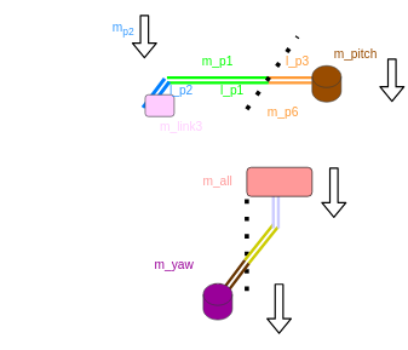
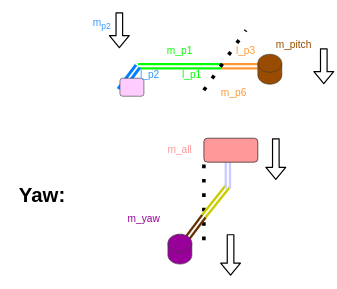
  <mxCell id="0" />
  <mxCell id="1" parent="0" />
  <mxCell id="2" value="" style="shape=link;html=1;strokeWidth=4;strokeColor=#00FF00;" edge="1" parent="1"><mxGeometry width="100" relative="1" as="geometry"><mxPoint x="229" y="110" as="sourcePoint" /><mxPoint x="369" y="110" as="targetPoint" /></mxGeometry></mxCell>
  <mxCell id="3" value="" style="shape=link;html=1;strokeWidth=5;strokeColor=#007FFF;" edge="1" parent="1"><mxGeometry width="100" relative="1" as="geometry"><mxPoint x="229" y="110" as="sourcePoint" /><mxPoint x="199" y="150" as="targetPoint" /></mxGeometry></mxCell>
  <mxCell id="4" value="" style="rounded=1;whiteSpace=wrap;html=1;fillColor=#FFCCFF;strokeColor=#36393d;" vertex="1" parent="1"><mxGeometry x="199" y="130" width="40" height="30" as="geometry" /></mxCell>
  <mxCell id="5" value="" style="shape=link;html=1;strokeWidth=4;strokeColor=#FF9933;" edge="1" parent="1"><mxGeometry width="100" relative="1" as="geometry"><mxPoint x="369" y="110" as="sourcePoint" /><mxPoint x="429" y="110" as="targetPoint" /></mxGeometry></mxCell>
  <mxCell id="6" value="" style="shape=cylinder3;whiteSpace=wrap;html=1;boundedLbl=1;backgroundOutline=1;size=15;fillColor=#994C00;strokeColor=#36393d;" vertex="1" parent="1"><mxGeometry x="429" y="90" width="40" height="50" as="geometry" /></mxCell>
  <mxCell id="7" value="" style="endArrow=none;dashed=1;html=1;dashPattern=1 3;strokeWidth=6;strokeColor=#000000;" edge="1" parent="1"><mxGeometry width="50" height="50" relative="1" as="geometry"><mxPoint x="339" y="150" as="sourcePoint" /><mxPoint x="409" y="50" as="targetPoint" /></mxGeometry></mxCell>
- <mxCell id="8" value="&lt;font color=&quot;#ffccff&quot; style=&quot;font-size: 17px;&quot;&gt;m_link3&lt;/font&gt;" style="text;html=1;strokeColor=none;fillColor=none;align=center;verticalAlign=middle;whiteSpace=wrap;rounded=0;" vertex="1" parent="1"><mxGeometry x="219" y="160" width="60" height="30" as="geometry" /></mxCell>
  <mxCell id="9" value="&lt;font color=&quot;#00ff00&quot; style=&quot;font-size: 17px;&quot;&gt;m_p1&lt;/font&gt;" style="text;html=1;strokeColor=none;fillColor=none;align=center;verticalAlign=middle;whiteSpace=wrap;rounded=0;" vertex="1" parent="1"><mxGeometry x="269" y="70" width="60" height="30" as="geometry" /></mxCell>
  <mxCell id="10" value="&lt;font color=&quot;#3399ff&quot; style=&quot;font-size: 17px;&quot;&gt;m&lt;sub&gt;p2&lt;/sub&gt;&lt;/font&gt;" style="text;html=1;strokeColor=none;fillColor=none;align=center;verticalAlign=middle;whiteSpace=wrap;rounded=0;" vertex="1" parent="1"><mxGeometry x="139" y="25" width="60" height="30" as="geometry" /></mxCell>
  <mxCell id="11" value="&lt;font color=&quot;#ff9933&quot; style=&quot;font-size: 17px;&quot;&gt;m_p6&lt;/font&gt;" style="text;html=1;strokeColor=none;fillColor=none;align=center;verticalAlign=middle;whiteSpace=wrap;rounded=0;" vertex="1" parent="1"><mxGeometry x="359" y="140" width="60" height="30" as="geometry" /></mxCell>
  <mxCell id="12" value="&lt;font color=&quot;#994c00&quot; style=&quot;font-size: 17px;&quot;&gt;m_pitch&lt;/font&gt;" style="text;html=1;strokeColor=none;fillColor=none;align=center;verticalAlign=middle;whiteSpace=wrap;rounded=0;" vertex="1" parent="1"><mxGeometry x="459" y="60" width="60" height="30" as="geometry" /></mxCell>
  <mxCell id="13" value="" style="shape=flexArrow;endArrow=classic;html=1;strokeColor=#000000;strokeWidth=2;fontSize=17;fontColor=#FF9933;" edge="1" parent="1"><mxGeometry width="50" height="50" relative="1" as="geometry"><mxPoint x="198" y="20" as="sourcePoint" /><mxPoint x="198" y="80" as="targetPoint" /></mxGeometry></mxCell>
  <mxCell id="14" value="" style="shape=flexArrow;endArrow=classic;html=1;strokeColor=#000000;strokeWidth=2;fontSize=17;fontColor=#FF9933;" edge="1" parent="1"><mxGeometry width="50" height="50" relative="1" as="geometry"><mxPoint x="539" y="80" as="sourcePoint" /><mxPoint x="539" y="140" as="targetPoint" /></mxGeometry></mxCell>
  <mxCell id="15" value="l_p3" style="text;html=1;strokeColor=none;fillColor=none;align=center;verticalAlign=middle;whiteSpace=wrap;rounded=0;fontSize=17;fontColor=#FF9933;" vertex="1" parent="1"><mxGeometry x="379" y="70" width="60" height="30" as="geometry" /></mxCell>
  <mxCell id="16" value="&lt;font color=&quot;#00ff00&quot; style=&quot;font-size: 17px;&quot;&gt;l_p1&lt;/font&gt;" style="text;html=1;strokeColor=none;fillColor=none;align=center;verticalAlign=middle;whiteSpace=wrap;rounded=0;" vertex="1" parent="1"><mxGeometry x="289" y="110" width="60" height="30" as="geometry" /></mxCell>
  <mxCell id="17" value="&lt;font color=&quot;#3399ff&quot; style=&quot;font-size: 17px;&quot;&gt;l_p2&lt;/font&gt;" style="text;html=1;strokeColor=none;fillColor=none;align=center;verticalAlign=middle;whiteSpace=wrap;rounded=0;" vertex="1" parent="1"><mxGeometry x="229" y="110" width="40" height="30" as="geometry" /></mxCell>
  <mxCell id="18" value="" style="endArrow=none;dashed=1;html=1;dashPattern=1 3;strokeWidth=6;strokeColor=#000000;" edge="1" parent="1"><mxGeometry width="50" height="50" relative="1" as="geometry"><mxPoint x="339" y="400" as="sourcePoint" /><mxPoint x="339" y="270" as="targetPoint" /></mxGeometry></mxCell>
  <mxCell id="19" value="" style="shape=link;html=1;strokeWidth=4;strokeColor=#CCCC00;" edge="1" parent="1"><mxGeometry width="100" relative="1" as="geometry"><mxPoint x="339" y="360" as="sourcePoint" /><mxPoint x="379" y="310" as="targetPoint" /></mxGeometry></mxCell>
  <mxCell id="20" value="" style="shape=link;html=1;strokeWidth=4;strokeColor=#CCCCFF;" edge="1" parent="1"><mxGeometry width="100" relative="1" as="geometry"><mxPoint x="379" y="314" as="sourcePoint" /><mxPoint x="379" y="254" as="targetPoint" /></mxGeometry></mxCell>
  <mxCell id="21" value="" style="rounded=1;whiteSpace=wrap;html=1;fontSize=17;fontColor=#994C00;fillColor=#FF9999;" vertex="1" parent="1"><mxGeometry x="339" y="230" width="90" height="40" as="geometry" /></mxCell>
  <mxCell id="22" value="" style="shape=link;html=1;strokeWidth=4;strokeColor=#663300;startArrow=none;" edge="1" parent="1"><mxGeometry width="100" relative="1" as="geometry"><mxPoint x="309" y="400" as="sourcePoint" /><mxPoint x="339" y="360" as="targetPoint" /></mxGeometry></mxCell>
  <mxCell id="23" value="" style="shape=link;html=1;strokeWidth=4;strokeColor=#663300;endArrow=none;" edge="1" parent="1" target="24"><mxGeometry width="100" relative="1" as="geometry"><mxPoint x="299" y="410" as="sourcePoint" /><mxPoint x="339" y="360" as="targetPoint" /></mxGeometry></mxCell>
  <mxCell id="24" value="" style="shape=cylinder3;whiteSpace=wrap;html=1;boundedLbl=1;backgroundOutline=1;size=15;fillColor=#990099;strokeColor=#36393d;" vertex="1" parent="1"><mxGeometry x="279" y="390" width="40" height="50" as="geometry" /></mxCell>
  <mxCell id="25" value="&lt;font color=&quot;#990099&quot; style=&quot;font-size: 17px;&quot;&gt;m_yaw&lt;/font&gt;" style="text;html=1;strokeColor=none;fillColor=none;align=center;verticalAlign=middle;whiteSpace=wrap;rounded=0;" vertex="1" parent="1"><mxGeometry x="209" y="350" width="60" height="30" as="geometry" /></mxCell>
  <mxCell id="26" value="&lt;font color=&quot;#ff9999&quot; style=&quot;font-size: 17px;&quot;&gt;m_all&lt;/font&gt;" style="text;html=1;strokeColor=none;fillColor=none;align=center;verticalAlign=middle;whiteSpace=wrap;rounded=0;" vertex="1" parent="1"><mxGeometry x="269" y="235" width="60" height="30" as="geometry" /></mxCell>
+ <mxCell id="27" value="&lt;font color=&quot;#000000&quot; style=&quot;font-size: 34px;&quot;&gt;&lt;b&gt;Yaw:&lt;/b&gt;&lt;/font&gt;" style="text;html=1;strokeColor=none;fillColor=none;align=center;verticalAlign=middle;whiteSpace=wrap;rounded=0;fontSize=17;fontColor=#994C00;" vertex="1" parent="1"><mxGeometry x="20" y="300" width="99" height="50" as="geometry" /></mxCell>
  <mxCell id="28" value="" style="shape=flexArrow;endArrow=classic;html=1;strokeColor=#000000;strokeWidth=2;fontSize=17;fontColor=#FF9933;" edge="1" parent="1"><mxGeometry width="50" height="50" relative="1" as="geometry"><mxPoint x="459" y="230" as="sourcePoint" /><mxPoint x="459" y="299.5" as="targetPoint" /></mxGeometry></mxCell>
  <mxCell id="29" value="" style="shape=flexArrow;endArrow=classic;html=1;strokeColor=#000000;strokeWidth=2;fontSize=17;fontColor=#FF9933;" edge="1" parent="1"><mxGeometry width="50" height="50" relative="1" as="geometry"><mxPoint x="383.5" y="390" as="sourcePoint" /><mxPoint x="383.5" y="459.5" as="targetPoint" /></mxGeometry></mxCell>
